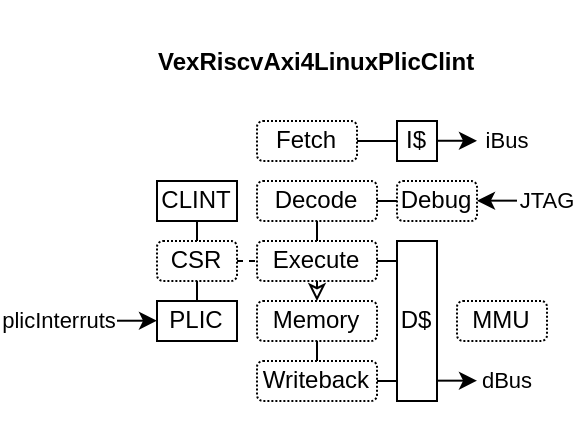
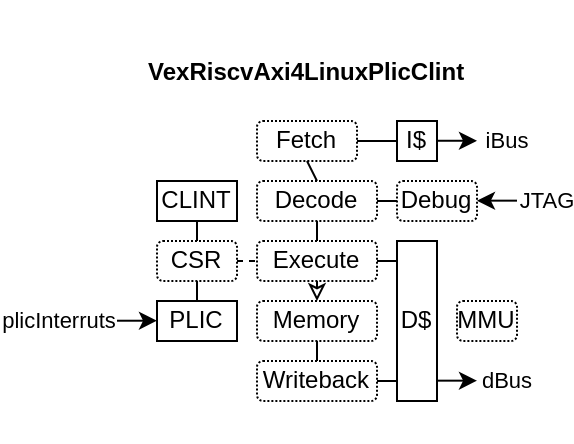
  <mxCell id="0" />
  <mxCell id="1" parent="0" />
  <mxCell id="2" value="&lt;span style=&quot;font-size: 12px&quot;&gt;Fetch&lt;/span&gt;" style="rounded=1;whiteSpace=wrap;html=1;fontSize=8;strokeWidth=1;dashed=1;dashPattern=1 1;" vertex="1" parent="1"><mxGeometry x="90" y="60" width="50" height="20" as="geometry" /></mxCell>
- <mxCell id="3" value="VexRiscvAxi4LinuxPlicClint" style="text;strokeColor=none;fillColor=none;align=left;verticalAlign=middle;spacingLeft=4;spacingRight=4;overflow=hidden;points=[[0,0.5],[1,0.5]];portConstraint=eastwest;rotatable=0;fontStyle=1" vertex="1" parent="1"><mxGeometry x="35" y="15" width="180" height="30" as="geometry" /></mxCell>
+ <mxCell id="3" value="VexRiscvAxi4LinuxPlicClint" style="text;strokeColor=none;fillColor=none;align=left;verticalAlign=middle;spacingLeft=4;spacingRight=4;overflow=hidden;points=[[0,0.5],[1,0.5]];portConstraint=eastwest;rotatable=0;fontStyle=1" vertex="1" parent="1"><mxGeometry x="30" y="20" width="180" height="30" as="geometry" /></mxCell>
  <mxCell id="4" value="I$" style="rounded=0;whiteSpace=wrap;html=1;" vertex="1" parent="1"><mxGeometry x="160" y="60" width="20" height="20" as="geometry" /></mxCell>
  <mxCell id="5" value="D$" style="rounded=0;whiteSpace=wrap;html=1;" vertex="1" parent="1"><mxGeometry x="160" y="120" width="20" height="80" as="geometry" /></mxCell>
  <mxCell id="6" value="&lt;span style=&quot;font-size: 12px&quot;&gt;Decode&lt;/span&gt;" style="rounded=1;whiteSpace=wrap;html=1;fontSize=8;strokeWidth=1;dashed=1;dashPattern=1 1;" vertex="1" parent="1"><mxGeometry x="90" y="90" width="60" height="20" as="geometry" /></mxCell>
  <mxCell id="7" value="&lt;span style=&quot;font-size: 12px&quot;&gt;Execute&lt;/span&gt;" style="rounded=1;whiteSpace=wrap;html=1;fontSize=8;strokeWidth=1;dashed=1;dashPattern=1 1;" vertex="1" parent="1"><mxGeometry x="90" y="120" width="60" height="20" as="geometry" /></mxCell>
  <mxCell id="8" value="&lt;span style=&quot;font-size: 12px&quot;&gt;Memory&lt;/span&gt;" style="rounded=1;whiteSpace=wrap;html=1;fontSize=8;strokeWidth=1;dashed=1;dashPattern=1 1;" vertex="1" parent="1"><mxGeometry x="90" y="150" width="60" height="20" as="geometry" /></mxCell>
  <mxCell id="9" value="&lt;span style=&quot;font-size: 12px&quot;&gt;Writeback&lt;/span&gt;" style="rounded=1;whiteSpace=wrap;html=1;fontSize=8;strokeWidth=1;dashed=1;dashPattern=1 1;" vertex="1" parent="1"><mxGeometry x="90" y="180" width="60" height="20" as="geometry" /></mxCell>
+ <mxCell id="10" style="rounded=0;orthogonalLoop=1;jettySize=auto;html=1;entryX=0.5;entryY=0;entryDx=0;entryDy=0;exitX=0.5;exitY=1;exitDx=0;exitDy=0;endArrow=none;endFill=0;" edge="1" parent="1" source="2" target="6"><mxGeometry relative="1" as="geometry"><mxPoint x="179.5" y="70" as="sourcePoint" /><mxPoint x="199.5" y="90" as="targetPoint" /></mxGeometry></mxCell>
  <mxCell id="11" style="rounded=0;orthogonalLoop=1;jettySize=auto;html=1;entryX=0.5;entryY=0;entryDx=0;entryDy=0;exitX=0.5;exitY=1;exitDx=0;exitDy=0;endArrow=none;endFill=0;" edge="1" parent="1" source="6" target="7"><mxGeometry relative="1" as="geometry"><mxPoint x="130" y="90" as="sourcePoint" /><mxPoint x="130" y="100" as="targetPoint" /></mxGeometry></mxCell>
  <mxCell id="12" style="rounded=0;orthogonalLoop=1;jettySize=auto;html=1;entryX=0.5;entryY=0;entryDx=0;entryDy=0;exitX=0.5;exitY=1;exitDx=0;exitDy=0;endArrow=classic;endFill=0;" edge="1" parent="1" source="7" target="8"><mxGeometry relative="1" as="geometry"><mxPoint x="130" y="120" as="sourcePoint" /><mxPoint x="130" y="130" as="targetPoint" /></mxGeometry></mxCell>
  <mxCell id="13" style="rounded=0;orthogonalLoop=1;jettySize=auto;html=1;entryX=0.5;entryY=0;entryDx=0;entryDy=0;exitX=0.5;exitY=1;exitDx=0;exitDy=0;endArrow=none;endFill=0;" edge="1" parent="1" source="8" target="9"><mxGeometry relative="1" as="geometry"><mxPoint x="130" y="150" as="sourcePoint" /><mxPoint x="130" y="160" as="targetPoint" /></mxGeometry></mxCell>
  <mxCell id="14" style="rounded=0;orthogonalLoop=1;jettySize=auto;html=1;entryX=0;entryY=0.5;entryDx=0;entryDy=0;exitX=1;exitY=0.5;exitDx=0;exitDy=0;endArrow=none;endFill=0;" edge="1" parent="1" source="2" target="4"><mxGeometry relative="1" as="geometry"><mxPoint x="130" y="90" as="sourcePoint" /><mxPoint x="130" y="100" as="targetPoint" /></mxGeometry></mxCell>
  <mxCell id="15" style="rounded=0;orthogonalLoop=1;jettySize=auto;html=1;entryX=-0.019;entryY=0.125;entryDx=0;entryDy=0;exitX=1;exitY=0.5;exitDx=0;exitDy=0;endArrow=none;endFill=0;entryPerimeter=0;" edge="1" parent="1" source="7" target="5"><mxGeometry relative="1" as="geometry"><mxPoint x="130" y="120" as="sourcePoint" /><mxPoint x="130" y="130" as="targetPoint" /></mxGeometry></mxCell>
  <mxCell id="16" style="rounded=0;orthogonalLoop=1;jettySize=auto;html=1;endArrow=none;endFill=0;" edge="1" parent="1"><mxGeometry relative="1" as="geometry"><mxPoint x="150" y="190" as="sourcePoint" /><mxPoint x="160" y="190" as="targetPoint" /></mxGeometry></mxCell>
- <mxCell id="17" value="&lt;span style=&quot;font-size: 12px&quot;&gt;MMU&lt;/span&gt;" style="rounded=1;whiteSpace=wrap;html=1;fontSize=8;strokeWidth=1;dashed=1;dashPattern=1 1;" vertex="1" parent="1"><mxGeometry x="190" y="150" width="45" height="20" as="geometry" /></mxCell>
+ <mxCell id="17" value="&lt;span style=&quot;font-size: 12px&quot;&gt;MMU&lt;/span&gt;" style="rounded=1;whiteSpace=wrap;html=1;fontSize=8;strokeWidth=1;dashed=1;dashPattern=1 1;" vertex="1" parent="1"><mxGeometry x="190" y="150" width="30" height="20" as="geometry" /></mxCell>
  <mxCell id="18" value="&lt;span style=&quot;font-size: 12px&quot;&gt;CSR&lt;/span&gt;" style="rounded=1;whiteSpace=wrap;html=1;fontSize=8;strokeWidth=1;dashed=1;dashPattern=1 1;" vertex="1" parent="1"><mxGeometry x="40" y="120" width="40" height="20" as="geometry" /></mxCell>
  <mxCell id="19" value="PLIC" style="rounded=0;whiteSpace=wrap;html=1;" vertex="1" parent="1"><mxGeometry x="40" y="150" width="40" height="20" as="geometry" /></mxCell>
  <mxCell id="20" value="CLINT" style="rounded=0;whiteSpace=wrap;html=1;" vertex="1" parent="1"><mxGeometry x="40" y="90" width="40" height="20" as="geometry" /></mxCell>
  <mxCell id="21" style="rounded=0;orthogonalLoop=1;jettySize=auto;html=1;endArrow=none;endFill=0;exitX=1;exitY=0.5;exitDx=0;exitDy=0;entryX=0;entryY=0.5;entryDx=0;entryDy=0;dashed=1;" edge="1" parent="1" source="18" target="7"><mxGeometry relative="1" as="geometry"><mxPoint x="160" y="200" as="sourcePoint" /><mxPoint x="170" y="200" as="targetPoint" /></mxGeometry></mxCell>
  <mxCell id="22" style="rounded=0;orthogonalLoop=1;jettySize=auto;html=1;entryX=0.5;entryY=0;entryDx=0;entryDy=0;exitX=0.5;exitY=1;exitDx=0;exitDy=0;endArrow=none;endFill=0;" edge="1" parent="1"><mxGeometry relative="1" as="geometry"><mxPoint x="60" y="110" as="sourcePoint" /><mxPoint x="60" y="120" as="targetPoint" /></mxGeometry></mxCell>
  <mxCell id="23" style="rounded=0;orthogonalLoop=1;jettySize=auto;html=1;entryX=0.5;entryY=0;entryDx=0;entryDy=0;exitX=0.5;exitY=1;exitDx=0;exitDy=0;endArrow=none;endFill=0;" edge="1" parent="1"><mxGeometry relative="1" as="geometry"><mxPoint x="60" y="140" as="sourcePoint" /><mxPoint x="60" y="150" as="targetPoint" /></mxGeometry></mxCell>
  <mxCell id="24" value="&lt;span style=&quot;font-size: 12px&quot;&gt;Debug&lt;/span&gt;" style="rounded=1;whiteSpace=wrap;html=1;fontSize=8;strokeWidth=1;dashed=1;dashPattern=1 1;" vertex="1" parent="1"><mxGeometry x="160" y="90" width="40" height="20" as="geometry" /></mxCell>
  <mxCell id="25" style="rounded=0;orthogonalLoop=1;jettySize=auto;html=1;exitX=0;exitY=1;exitDx=0;exitDy=0;" edge="1" parent="1"><mxGeometry relative="1" as="geometry"><mxPoint x="180" y="189.83" as="sourcePoint" /><mxPoint x="200" y="189.83" as="targetPoint" /></mxGeometry></mxCell>
  <mxCell id="26" value="dBus" style="edgeLabel;html=1;align=center;verticalAlign=middle;resizable=0;points=[];" vertex="1" connectable="0" parent="25"><mxGeometry x="0.571" relative="1" as="geometry"><mxPoint x="18" as="offset" /></mxGeometry></mxCell>
  <mxCell id="27" style="rounded=0;orthogonalLoop=1;jettySize=auto;html=1;exitX=0;exitY=1;exitDx=0;exitDy=0;" edge="1" parent="1"><mxGeometry relative="1" as="geometry"><mxPoint x="180" y="69.88" as="sourcePoint" /><mxPoint x="200" y="69.88" as="targetPoint" /></mxGeometry></mxCell>
  <mxCell id="28" value="iBus" style="edgeLabel;html=1;align=center;verticalAlign=middle;resizable=0;points=[];" vertex="1" connectable="0" parent="27"><mxGeometry x="0.571" relative="1" as="geometry"><mxPoint x="18" as="offset" /></mxGeometry></mxCell>
  <mxCell id="29" style="rounded=0;orthogonalLoop=1;jettySize=auto;html=1;exitX=0;exitY=1;exitDx=0;exitDy=0;" edge="1" parent="1"><mxGeometry relative="1" as="geometry"><mxPoint x="20" y="159.86" as="sourcePoint" /><mxPoint x="40" y="159.86" as="targetPoint" /></mxGeometry></mxCell>
  <mxCell id="30" value="plicInterruts" style="edgeLabel;html=1;align=center;verticalAlign=middle;resizable=0;points=[];" vertex="1" connectable="0" parent="29"><mxGeometry x="0.571" relative="1" as="geometry"><mxPoint x="-46" as="offset" /></mxGeometry></mxCell>
  <mxCell id="31" style="rounded=0;orthogonalLoop=1;jettySize=auto;html=1;entryX=0;entryY=0.5;entryDx=0;entryDy=0;exitX=1;exitY=0.5;exitDx=0;exitDy=0;endArrow=none;endFill=0;" edge="1" parent="1" source="6"><mxGeometry relative="1" as="geometry"><mxPoint x="160" y="140" as="sourcePoint" /><mxPoint x="160" y="100" as="targetPoint" /></mxGeometry></mxCell>
  <mxCell id="32" style="rounded=0;orthogonalLoop=1;jettySize=auto;html=1;exitX=0;exitY=1;exitDx=0;exitDy=0;endArrow=none;endFill=0;startArrow=classic;startFill=1;" edge="1" parent="1"><mxGeometry relative="1" as="geometry"><mxPoint x="200" y="99.83" as="sourcePoint" /><mxPoint x="220" y="99.83" as="targetPoint" /></mxGeometry></mxCell>
  <mxCell id="33" value="JTAG" style="edgeLabel;html=1;align=center;verticalAlign=middle;resizable=0;points=[];" vertex="1" connectable="0" parent="32"><mxGeometry x="0.571" relative="1" as="geometry"><mxPoint x="18" as="offset" /></mxGeometry></mxCell>
